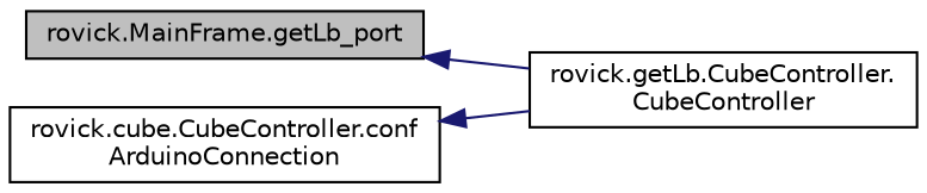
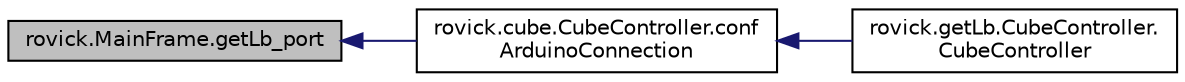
  digraph {
    rankdir=LR
    node [color=black fillcolor=white fontname=Helvetica fontsize=10 shape=record style=filled]
    edge [color=midnightblue dir=back fontname=Helvetica fontsize=10 labelfontname=Helvetica labelfontsize=10 style=solid]
    n1 [fillcolor=grey75 fontcolor=black height=0.2 label="rovick.MainFrame.getLb_port" width=0.4]
    n2 [height=0.2 label="rovick.cube.CubeController.conf\lArduinoConnection" width=0.4]
    n3 [height=0.2 label="rovick.getLb.CubeController.\lCubeController" width=0.4]
-   n1 -> n3
+   n1 -> n2
    n2 -> n3
  }
